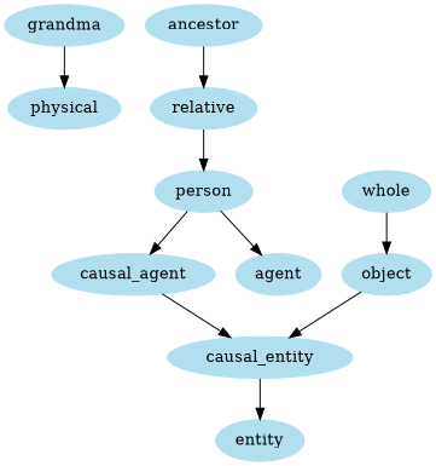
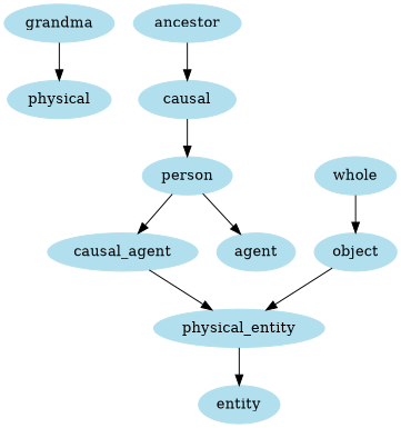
  digraph {
    node [color=lightblue2 style=filled]
    n1 [label=physical]
    grandma
    ancestor
-   relative
+   relative [label=causal]
    person
    causal_agent
    n7 [label=agent]
-   physical_entity [label=causal_entity]
+   physical_entity
    entity
    whole
    object
    grandma -> n1
    ancestor -> relative
    relative -> person
    person -> causal_agent
    person -> n7
    causal_agent -> physical_entity
    physical_entity -> entity
    whole -> object
    object -> physical_entity
  }
